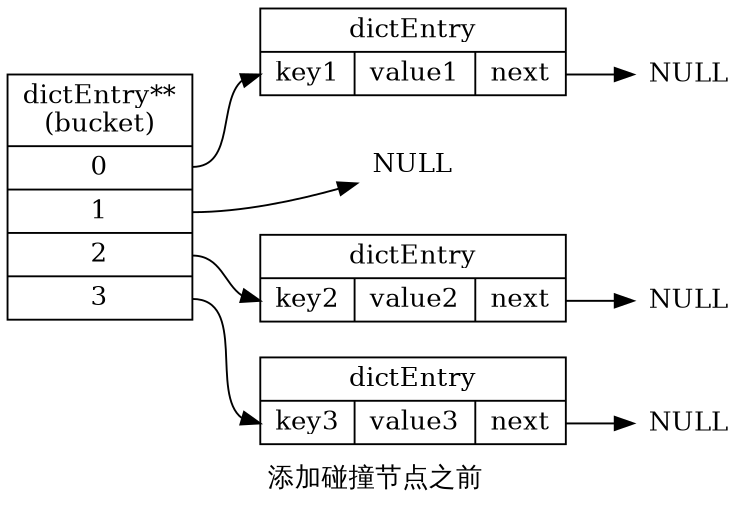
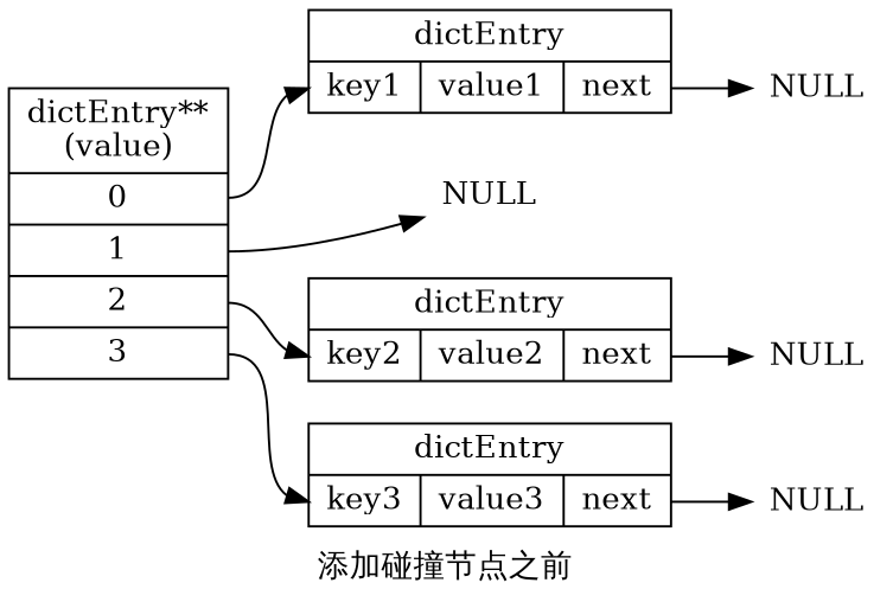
  digraph {
    label="添加碰撞节点之前"
    rankdir=LR
    node [shape=record]
    edge [tailport=next]
-   n1 [label="dictEntry**\n(bucket) |<table0> 0 |<table1> 1 |<table2> 2 |<table3> 3 "]
+   n1 [label="dictEntry**\n(value) |<table0> 0 |<table1> 1 |<table2> 2 |<table3> 3 "]
    n2 [label="dictEntry |{<start>key1 | value1 |<next>next}"]
    n3 [label="dictEntry |{<start>key2 | value2 |<next>next}"]
    n4 [label="dictEntry |{<start>key3 | value3 |<next>next}"]
    n5 [label=NULL shape=plaintext]
    n6 [label=NULL shape=plaintext]
    n7 [label=NULL shape=plaintext]
    n8 [label=NULL shape=plaintext]
    n1 -> n2 [headport=start tailport=table0]
    n1 -> n3 [headport=start tailport=table2]
    n1 -> n4 [headport=start tailport=table3]
    n1 -> n5 [tailport=table1]
    n2 -> n6
    n3 -> n7
    n4 -> n8
  }
